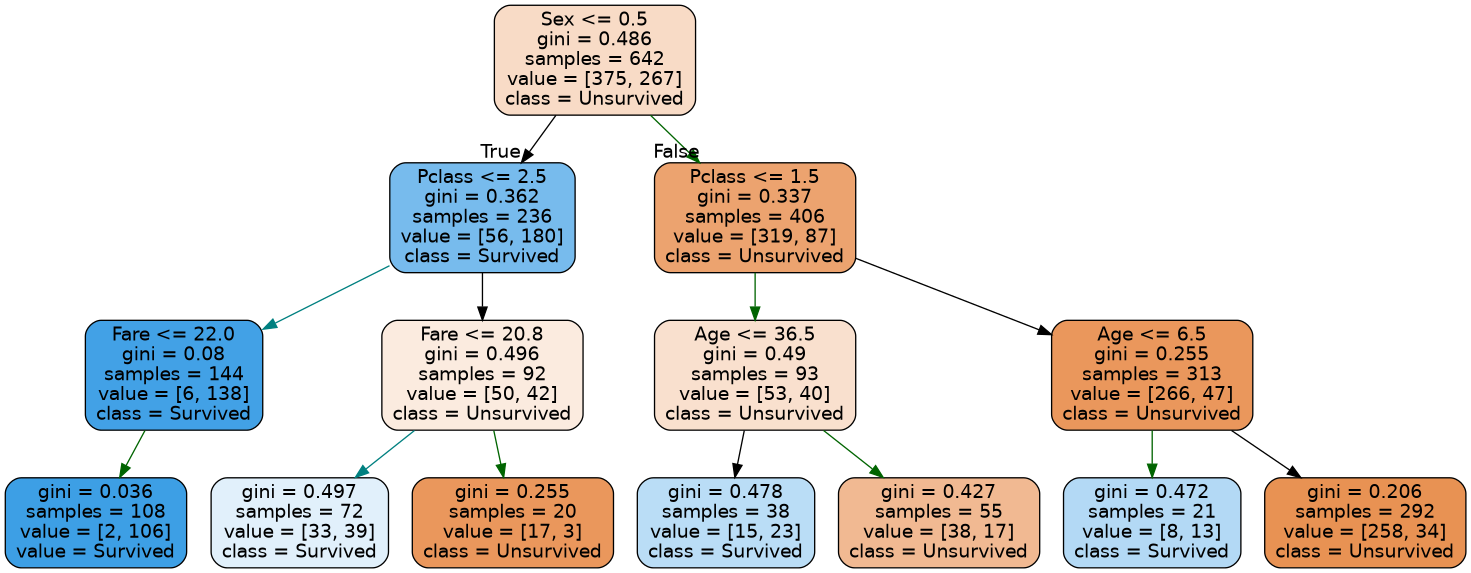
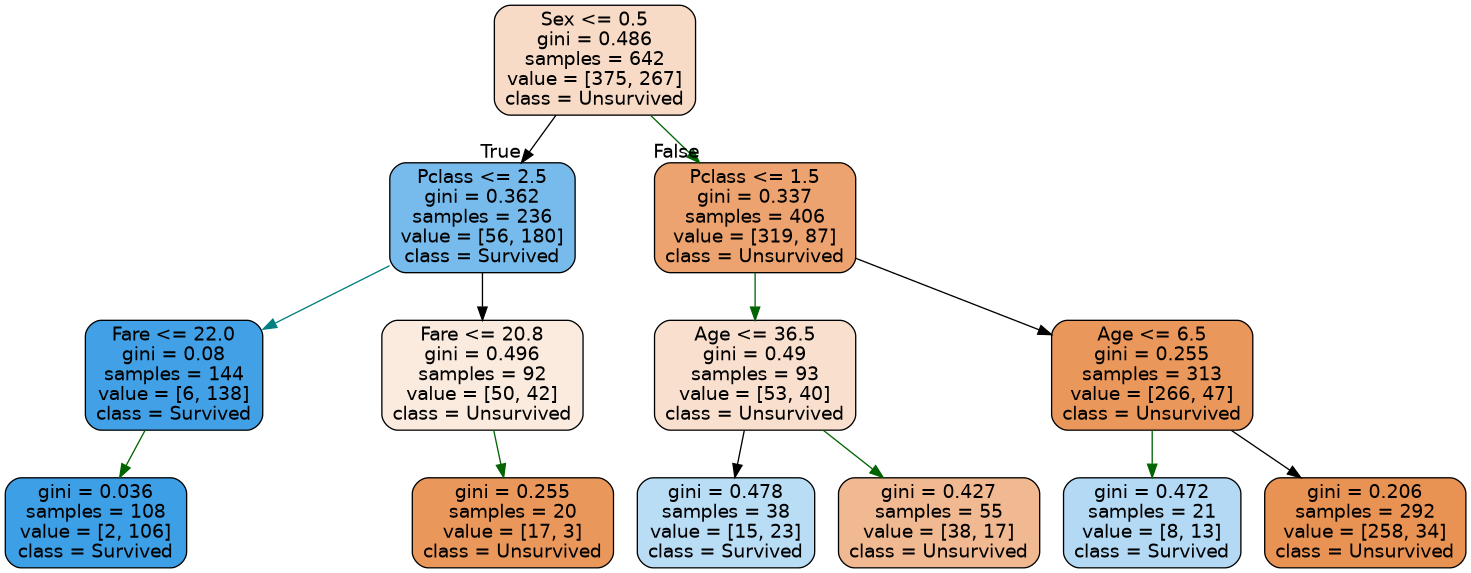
  digraph {
    node [color=black fillcolor="#ea975c" fontname=helvetica shape=box style="filled, rounded"]
    edge [color=darkgreen fontname=helvetica]
    n1 [fillcolor="#f8dbc6" label="Sex <= 0.5\ngini = 0.486\nsamples = 642\nvalue = [375, 267]\nclass = Unsurvived"]
    n2 [fillcolor="#77bbed" label="Pclass <= 2.5\ngini = 0.362\nsamples = 236\nvalue = [56, 180]\nclass = Survived"]
    n3 [fillcolor="#eca36f" label="Pclass <= 1.5\ngini = 0.337\nsamples = 406\nvalue = [319, 87]\nclass = Unsurvived"]
    n4 [fillcolor="#42a1e6" label="Fare <= 22.0\ngini = 0.08\nsamples = 144\nvalue = [6, 138]\nclass = Survived"]
    n5 [fillcolor="#fbebdf" label="Fare <= 20.8\ngini = 0.496\nsamples = 92\nvalue = [50, 42]\nclass = Unsurvived"]
    n6 [fillcolor="#f9e0ce" label="Age <= 36.5\ngini = 0.49\nsamples = 93\nvalue = [53, 40]\nclass = Unsurvived"]
    n7 [label="Age <= 6.5\ngini = 0.255\nsamples = 313\nvalue = [266, 47]\nclass = Unsurvived"]
-   n8 [fillcolor="#3d9fe5" label="gini = 0.036\nsamples = 108\nvalue = [2, 106]\nvalue = Survived"]
-   n9 [fillcolor="#e1f0fb" label="gini = 0.497\nsamples = 72\nvalue = [33, 39]\nclass = Survived"]
+   n8 [fillcolor="#3d9fe5" label="gini = 0.036\nsamples = 108\nvalue = [2, 106]\nclass = Survived"]
    n10 [label="gini = 0.255\nsamples = 20\nvalue = [17, 3]\nclass = Unsurvived"]
    n11 [fillcolor="#baddf6" label="gini = 0.478\nsamples = 38\nvalue = [15, 23]\nclass = Survived"]
    n12 [fillcolor="#f1b992" label="gini = 0.427\nsamples = 55\nvalue = [38, 17]\nclass = Unsurvived"]
    n13 [fillcolor="#b3d9f5" label="gini = 0.472\nsamples = 21\nvalue = [8, 13]\nclass = Survived"]
    n14 [fillcolor="#e89253" label="gini = 0.206\nsamples = 292\nvalue = [258, 34]\nclass = Unsurvived"]
    n1 -> n2 [color=black headlabel=True labelangle=45 labeldistance=2.5]
    n1 -> n3 [headlabel=False labelangle=-45 labeldistance=2.5]
    n2 -> n4 [color=teal]
    n2 -> n5 [color=black]
    n3 -> n6
    n3 -> n7 [color=black]
    n4 -> n8
-   n5 -> n9 [color=teal]
    n5 -> n10
    n6 -> n11 [color=black]
    n6 -> n12
    n7 -> n13
    n7 -> n14 [color=black]
  }
